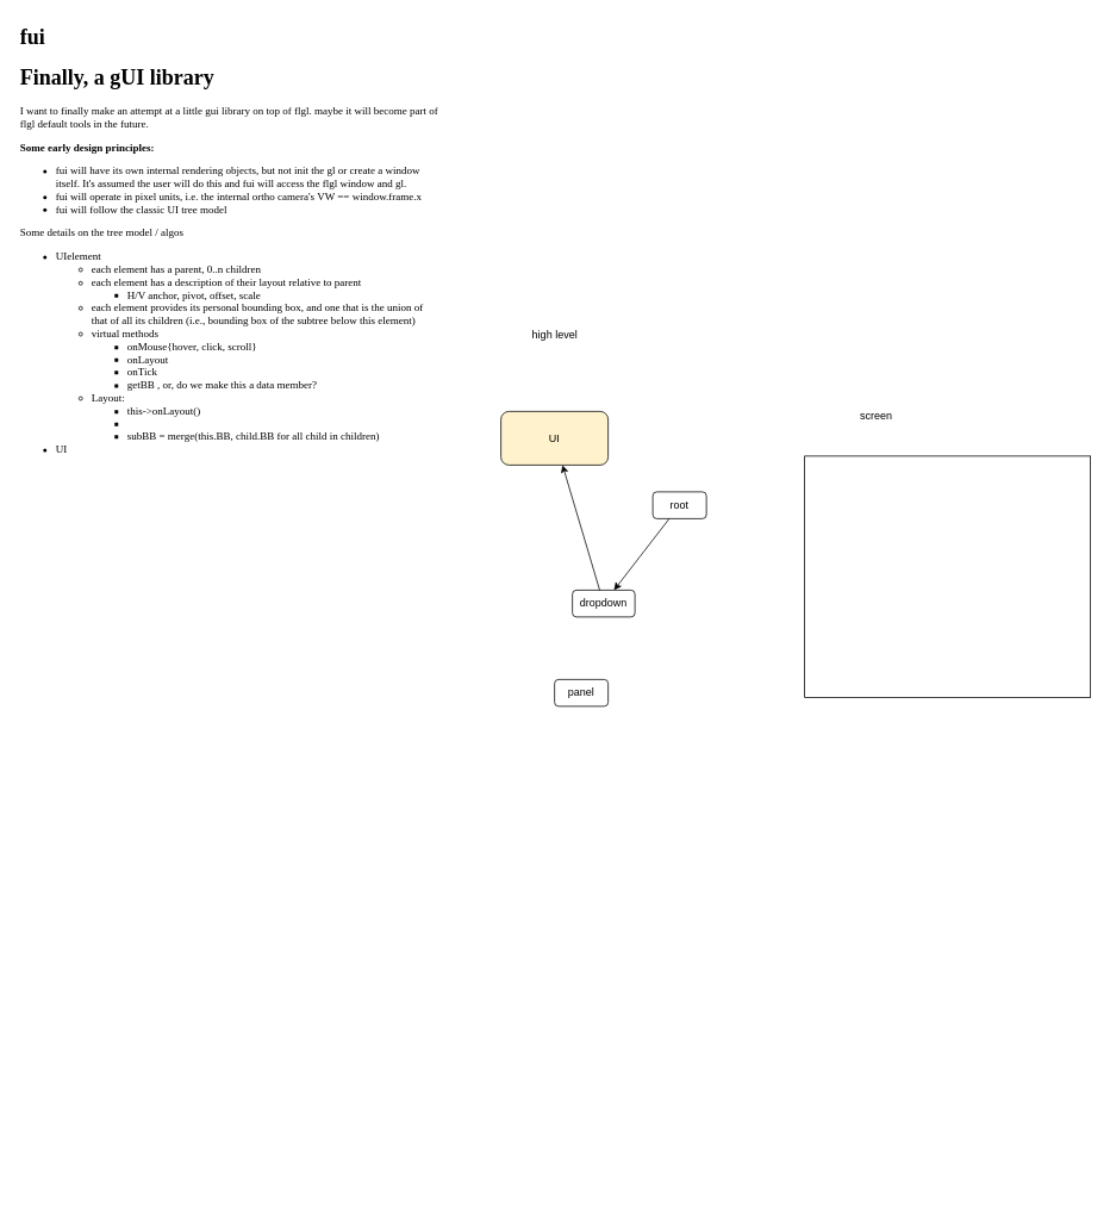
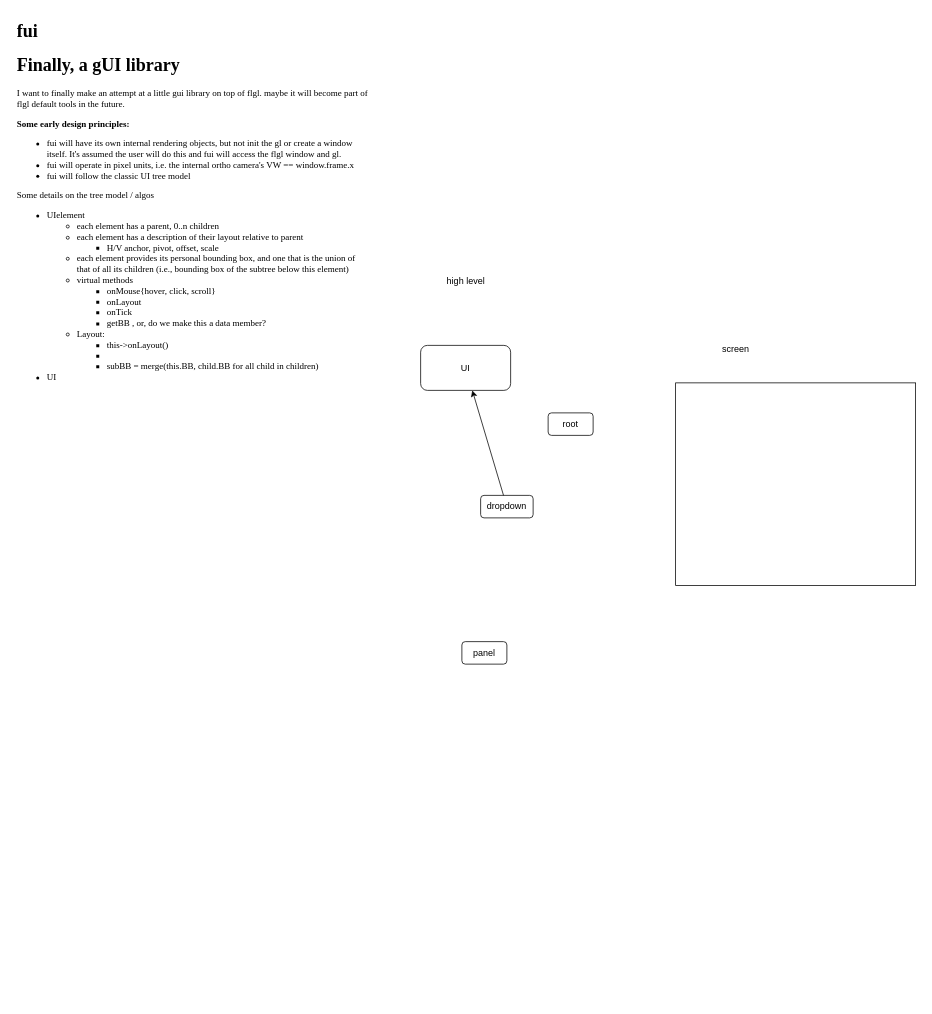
  <mxCell id="0" />
  <mxCell id="1" parent="0" />
  <mxCell id="2" value="&lt;h1 style=&quot;margin-top: 0px;&quot;&gt;fui&lt;/h1&gt;&lt;h1 style=&quot;margin-top: 0px;&quot;&gt;Finally, a gUI library&lt;/h1&gt;&lt;p&gt;I want to finally make an attempt at a little gui library on top of flgl. maybe it will become part of flgl default tools in the future.&lt;/p&gt;&lt;p&gt;&lt;b&gt;Some early design principles:&lt;/b&gt;&lt;/p&gt;&lt;p&gt;&lt;/p&gt;&lt;ul&gt;&lt;li&gt;fui will have its own internal rendering objects, but not init the gl or create a window itself. It's assumed the user will do this and fui will access the flgl window and gl.&lt;/li&gt;&lt;li&gt;fui will operate in pixel units, i.e. the internal ortho camera's VW == window.frame.x&lt;/li&gt;&lt;li&gt;fui will follow the classic UI tree model&lt;/li&gt;&lt;/ul&gt;&lt;div&gt;Some details on the tree model / algos&lt;/div&gt;&lt;ul&gt;&lt;li&gt;UIelement&lt;/li&gt;&lt;ul&gt;&lt;li&gt;each element has a parent, 0..n children&lt;/li&gt;&lt;li&gt;each element has a description of their layout relative to parent&lt;/li&gt;&lt;ul&gt;&lt;li&gt;H/V anchor, pivot, offset, scale&lt;/li&gt;&lt;/ul&gt;&lt;li&gt;each element provides its personal bounding box, and one that is the union of that of all its children (i.e., bounding box of the subtree below this element)&lt;/li&gt;&lt;li&gt;virtual methods&lt;/li&gt;&lt;ul&gt;&lt;li&gt;onMouse{hover, click, scroll}&lt;/li&gt;&lt;li&gt;onLayout&lt;/li&gt;&lt;li&gt;onTick&lt;/li&gt;&lt;li&gt;getBB , or, do we make this a data member?&lt;/li&gt;&lt;/ul&gt;&lt;li&gt;Layout:&amp;nbsp;&lt;/li&gt;&lt;ul&gt;&lt;li&gt;this-&amp;gt;onLayout()&lt;/li&gt;&lt;li&gt;&lt;br&gt;&lt;/li&gt;&lt;li&gt;subBB = merge(this.BB, child.BB for all child in children)&lt;/li&gt;&lt;/ul&gt;&lt;/ul&gt;&lt;li&gt;UI&lt;/li&gt;&lt;/ul&gt;&lt;p&gt;&lt;/p&gt;" style="text;html=1;whiteSpace=wrap;overflow=hidden;rounded=0;fontFamily=Times New Roman;" parent="1" vertex="1"><mxGeometry x="20" y="20" width="470" height="1310" as="geometry" /></mxCell>
  <mxCell id="3" value="high level" style="text;html=1;align=center;verticalAlign=middle;resizable=0;points=[];autosize=1;strokeColor=none;fillColor=none;" parent="1" vertex="1"><mxGeometry x="585" y="360" width="70" height="30" as="geometry" /></mxCell>
- <mxCell id="4" value="UI" style="rounded=1;whiteSpace=wrap;html=1;fillColor=#fff2cc;" parent="1" vertex="1"><mxGeometry x="560" y="460" width="120" height="60" as="geometry" /></mxCell>
+ <mxCell id="4" value="UI" style="rounded=1;whiteSpace=wrap;html=1;" parent="1" vertex="1"><mxGeometry x="560" y="460" width="120" height="60" as="geometry" /></mxCell>
  <mxCell id="5" value="root" style="rounded=1;whiteSpace=wrap;html=1;" parent="1" vertex="1"><mxGeometry x="730" y="550" width="60" height="30" as="geometry" /></mxCell>
  <mxCell id="6" value="" style="rounded=0;whiteSpace=wrap;html=1;" parent="1" vertex="1"><mxGeometry x="900" y="510" width="320" height="270" as="geometry" /></mxCell>
  <mxCell id="7" value="screen" style="text;html=1;align=center;verticalAlign=middle;resizable=0;points=[];autosize=1;strokeColor=none;fillColor=none;" parent="1" vertex="1"><mxGeometry x="950" y="450" width="60" height="30" as="geometry" /></mxCell>
- <mxCell id="8" value="" style="endArrow=classic;html=1;rounded=0;" parent="1" source="5" target="9" edge="1"><mxGeometry width="50" height="50" relative="1" as="geometry"><mxPoint x="690" y="524" as="sourcePoint" /><mxPoint x="770" y="670" as="targetPoint" /></mxGeometry></mxCell>
  <mxCell id="9" value="dropdown" style="rounded=1;whiteSpace=wrap;html=1;" parent="1" vertex="1"><mxGeometry x="640" y="660" width="70" height="30" as="geometry" /></mxCell>
- <mxCell id="10" value="panel" style="rounded=1;whiteSpace=wrap;html=1;" parent="1" vertex="1"><mxGeometry x="620" y="760" width="60" height="30" as="geometry" /></mxCell>
+ <mxCell id="10" value="panel" style="rounded=1;whiteSpace=wrap;html=1;" parent="1" vertex="1"><mxGeometry x="615" y="855" width="60" height="30" as="geometry" /></mxCell>
  <mxCell id="11" value="" style="endArrow=classic;html=1;rounded=0;" parent="1" source="9" target="4" edge="1"><mxGeometry width="50" height="50" relative="1" as="geometry"><mxPoint x="710" y="740" as="sourcePoint" /><mxPoint x="650" y="750" as="targetPoint" /></mxGeometry></mxCell>
